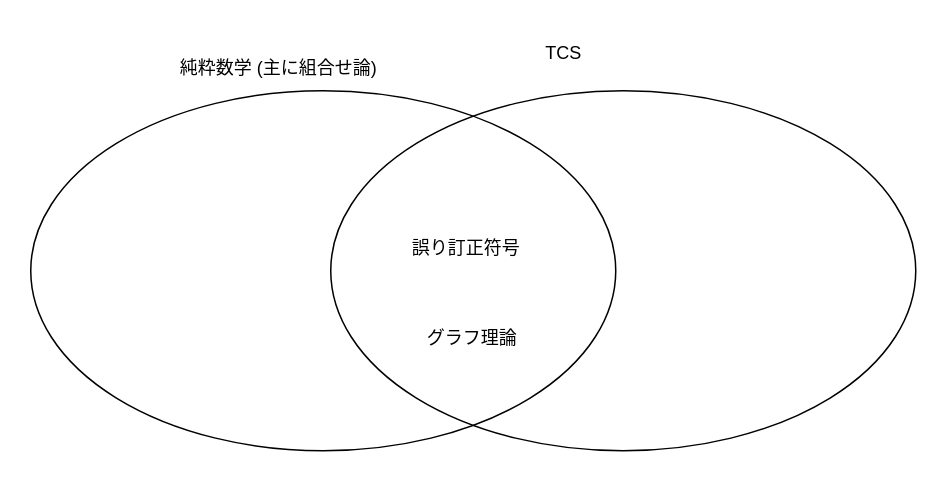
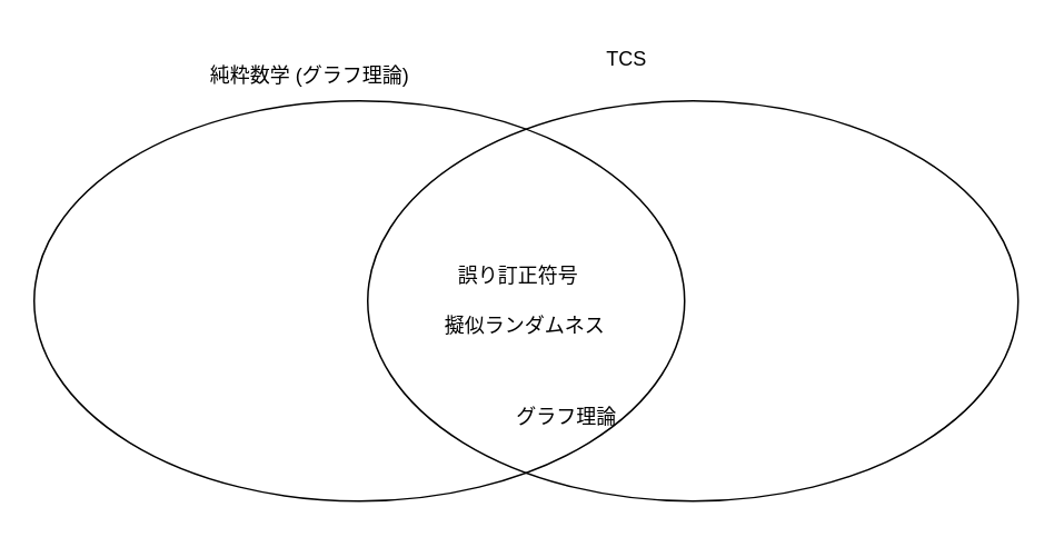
  <mxCell id="0" />
  <mxCell id="1" parent="0" />
  <mxCell id="2" value="" style="ellipse;whiteSpace=wrap;html=1;fillColor=none;" vertex="1" parent="1"><mxGeometry x="20" y="60" width="390" height="240" as="geometry" /></mxCell>
  <mxCell id="3" value="" style="ellipse;whiteSpace=wrap;html=1;fillColor=none;" vertex="1" parent="1"><mxGeometry x="220" y="60" width="390" height="240" as="geometry" /></mxCell>
- <mxCell id="4" value="純粋数学 (主に組合せ論)" style="text;html=1;align=center;verticalAlign=middle;resizable=0;points=[];autosize=1;strokeColor=none;fillColor=none;fontStyle=0" vertex="1" parent="1"><mxGeometry x="110" y="30" width="150" height="30" as="geometry" /></mxCell>
+ <mxCell id="4" value="純粋数学 (グラフ理論)" style="text;html=1;align=center;verticalAlign=middle;resizable=0;points=[];autosize=1;strokeColor=none;fillColor=none;fontStyle=0" vertex="1" parent="1"><mxGeometry x="110" y="30" width="150" height="30" as="geometry" /></mxCell>
  <mxCell id="5" value="TCS" style="text;html=1;align=center;verticalAlign=middle;resizable=0;points=[];autosize=1;strokeColor=none;fillColor=none;fontStyle=0" vertex="1" parent="1"><mxGeometry x="350" y="20" width="50" height="30" as="geometry" /></mxCell>
  <mxCell id="6" value="誤り訂正符号" style="text;html=1;align=center;verticalAlign=middle;resizable=0;points=[];autosize=1;strokeColor=none;fillColor=none;" vertex="1" parent="1"><mxGeometry x="260" y="150" width="100" height="30" as="geometry" /></mxCell>
- <mxCell id="8" value="グラフ理論" style="text;html=1;align=center;verticalAlign=middle;resizable=0;points=[];autosize=1;strokeColor=none;fillColor=none;" vertex="1" parent="1"><mxGeometry x="274" y="210" width="80" height="30" as="geometry" /></mxCell>
+ <mxCell id="7" value="擬似ランダムネス" style="text;html=1;align=center;verticalAlign=middle;resizable=0;points=[];autosize=1;strokeColor=none;fillColor=none;" vertex="1" parent="1"><mxGeometry x="254" y="180" width="120" height="30" as="geometry" /></mxCell>
+ <mxCell id="8" value="グラフ理論" style="text;html=1;align=center;verticalAlign=middle;resizable=0;points=[];autosize=1;strokeColor=none;fillColor=none;" vertex="1" parent="1"><mxGeometry x="299" y="235" width="80" height="30" as="geometry" /></mxCell>
